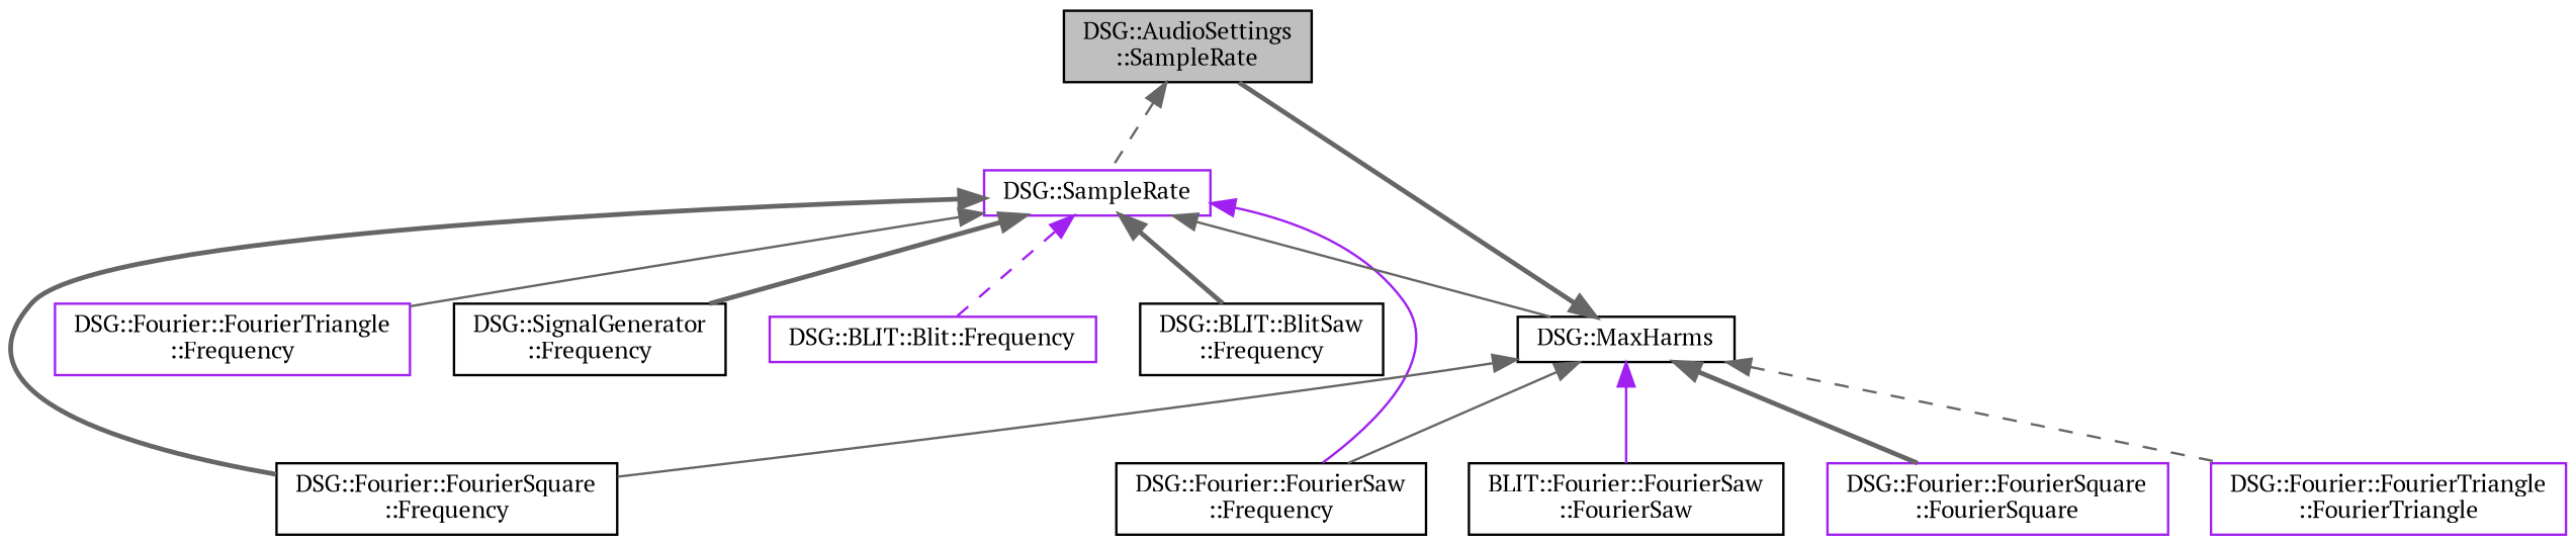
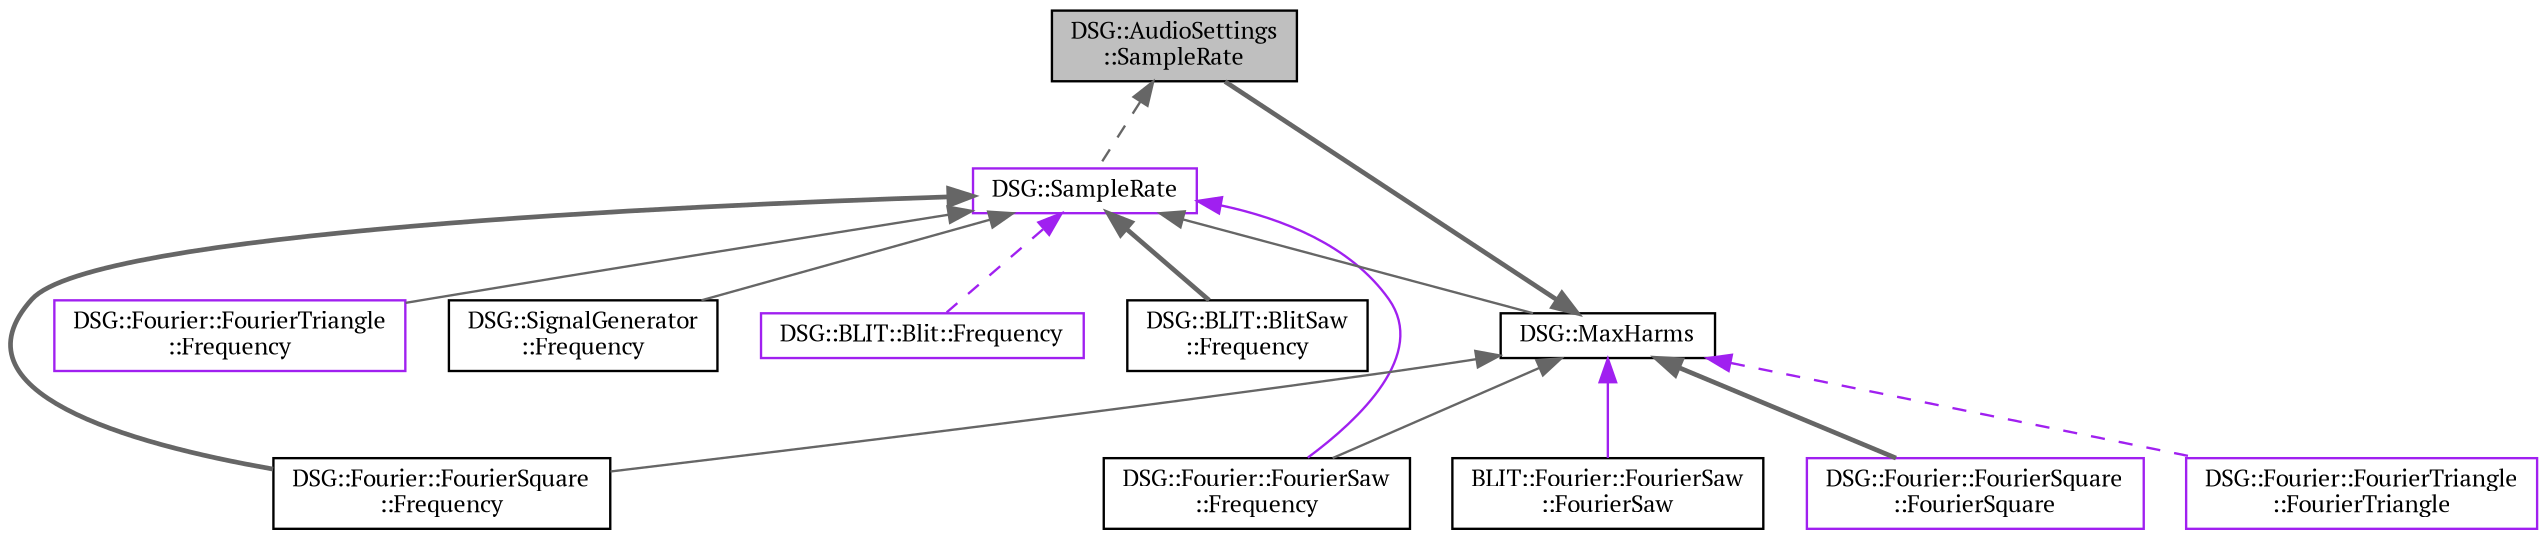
  digraph {
    fontname="PT Serif"
    rankdir=TB
    node [color=black fillcolor=white fontname="PT Serif" fontsize=10 shape=record style=filled]
    edge [color=gray40 dir=back fontname="PT Serif" fontsize=10 labelfontname=Helvetica labelfontsize=10 style=solid]
    n1 [fillcolor=grey75 fontcolor=black height=0.2 label="DSG::AudioSettings\l::SampleRate" width=0.4]
    n2 [color=purple height=0.2 label="DSG::SampleRate" width=0.4]
    n3 [color=purple height=0.2 label="DSG::BLIT::Blit::Frequency" width=0.4]
    n4 [height=0.2 label="DSG::BLIT::BlitSaw\l::Frequency" width=0.4]
    n5 [height=0.2 label="DSG::Fourier::FourierSaw\l::Frequency" width=0.4]
    n6 [height=0.2 label="DSG::Fourier::FourierSquare\l::Frequency" width=0.4]
    n7 [color=purple height=0.2 label="DSG::Fourier::FourierTriangle\l::Frequency" width=0.4]
    n8 [height=0.2 label="DSG::MaxHarms" width=0.4]
    n9 [height=0.2 label="DSG::SignalGenerator\l::Frequency" width=0.4]
    n10 [height=0.2 label="BLIT::Fourier::FourierSaw\l::FourierSaw" width=0.4]
    n11 [color=purple height=0.2 label="DSG::Fourier::FourierSquare\l::FourierSquare" width=0.4]
    n12 [color=purple height=0.2 label="DSG::Fourier::FourierTriangle\l::FourierTriangle" width=0.4]
    n1 -> n2 [style=dashed]
    n2 -> n3 [color=purple style=dashed]
    n2 -> n4 [style=bold]
    n2 -> n5 [color=purple]
    n2 -> n6 [style=bold]
    n2 -> n7
    n2 -> n8
-   n2 -> n9 [style=bold]
+   n2 -> n9
    n8 -> n1 [style=bold]
    n8 -> n5
    n8 -> n6
    n8 -> n10 [color=purple]
    n8 -> n11 [style=bold]
-   n8 -> n12 [style=dashed]
+   n8 -> n12 [color=purple style=dashed]
  }
